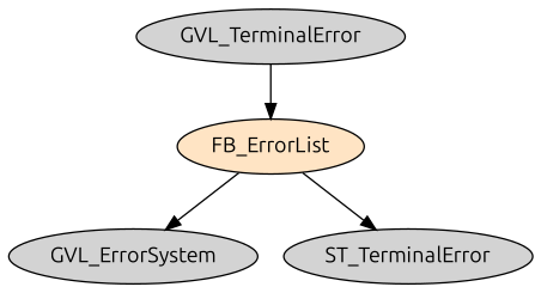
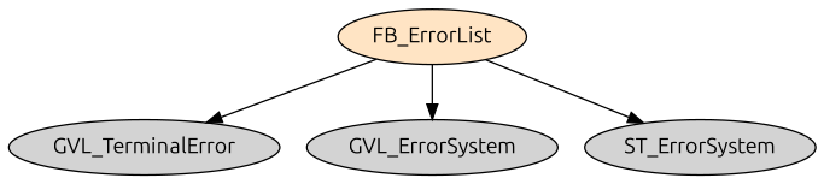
  digraph {
    fontname=Ubuntu
    node [fontname=Ubuntu style=filled]
    edge [fontname=Ubuntu]
    FB_ErrorList [fillcolor=bisque]
    n2 [label=GVL_TerminalError]
    GVL_ErrorSystem
-   ST_ErrorSystem [label=ST_TerminalError]
-   n2 -> FB_ErrorList
+   ST_ErrorSystem
+   FB_ErrorList -> n2
    FB_ErrorList -> GVL_ErrorSystem
    FB_ErrorList -> ST_ErrorSystem
  }
